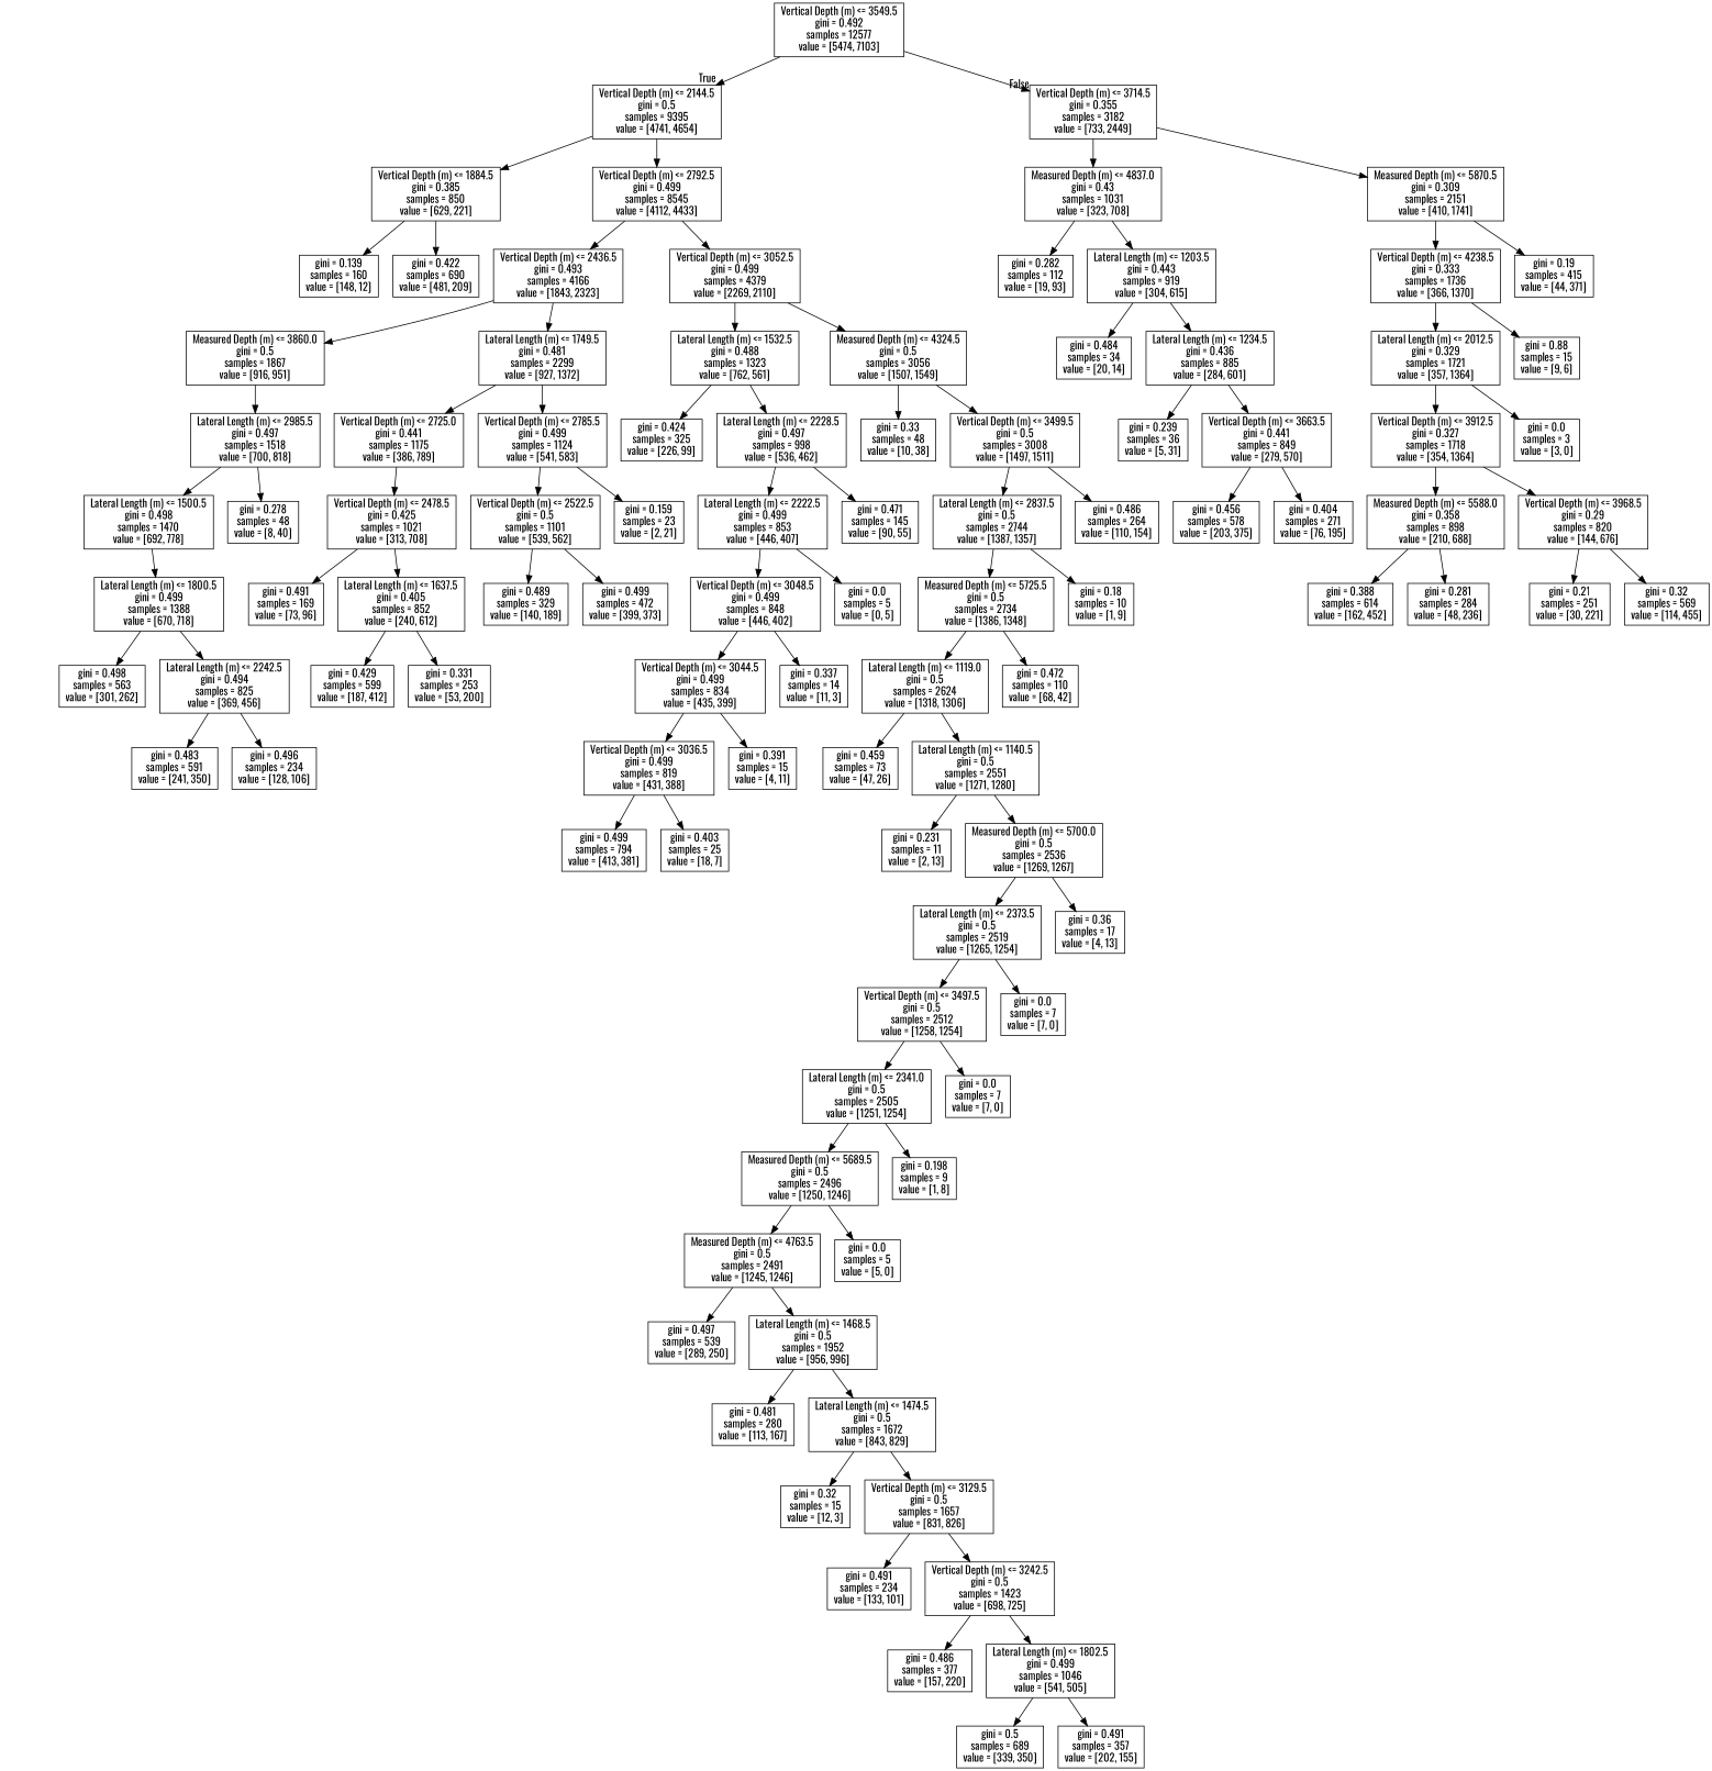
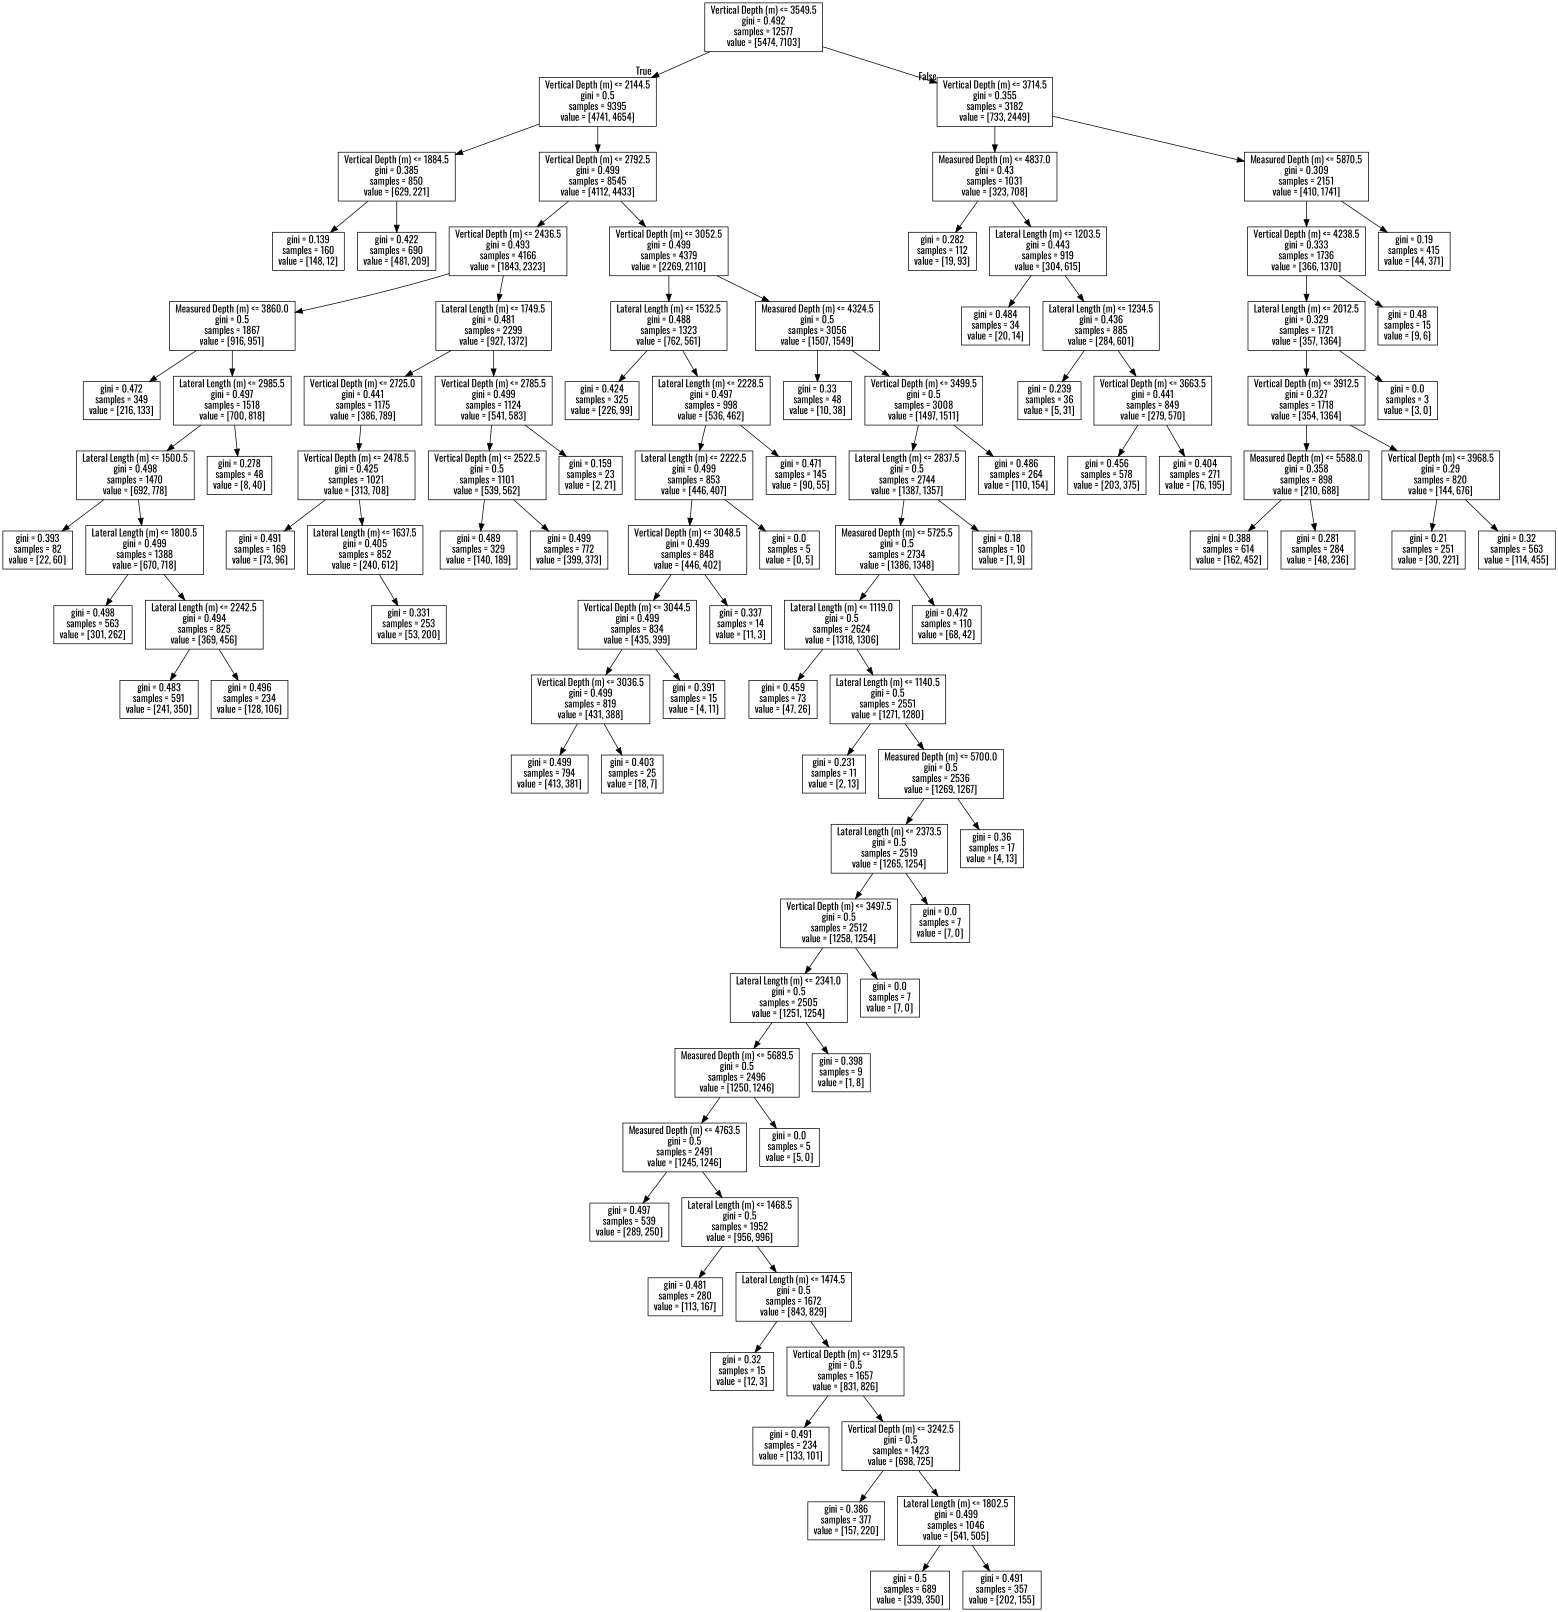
  digraph {
    fontname=Oswald
    node [fontname=Oswald shape=box]
    edge [fontname=Oswald]
    n1 [label="Vertical Depth (m) <= 3549.5\ngini = 0.492\nsamples = 12577\nvalue = [5474, 7103]"]
    n2 [label="Vertical Depth (m) <= 2144.5\ngini = 0.5\nsamples = 9395\nvalue = [4741, 4654]"]
    n3 [label="Vertical Depth (m) <= 3714.5\ngini = 0.355\nsamples = 3182\nvalue = [733, 2449]"]
    n4 [label="Vertical Depth (m) <= 1884.5\ngini = 0.385\nsamples = 850\nvalue = [629, 221]"]
    n5 [label="Vertical Depth (m) <= 2792.5\ngini = 0.499\nsamples = 8545\nvalue = [4112, 4433]"]
    n6 [label="Measured Depth (m) <= 4837.0\ngini = 0.43\nsamples = 1031\nvalue = [323, 708]"]
    n7 [label="Measured Depth (m) <= 5870.5\ngini = 0.309\nsamples = 2151\nvalue = [410, 1741]"]
    n8 [label="gini = 0.139\nsamples = 160\nvalue = [148, 12]"]
    n9 [label="gini = 0.422\nsamples = 690\nvalue = [481, 209]"]
    n10 [label="Vertical Depth (m) <= 2436.5\ngini = 0.493\nsamples = 4166\nvalue = [1843, 2323]"]
    n11 [label="Vertical Depth (m) <= 3052.5\ngini = 0.499\nsamples = 4379\nvalue = [2269, 2110]"]
    n12 [label="Measured Depth (m) <= 3860.0\ngini = 0.5\nsamples = 1867\nvalue = [916, 951]"]
    n13 [label="Lateral Length (m) <= 1749.5\ngini = 0.481\nsamples = 2299\nvalue = [927, 1372]"]
    n14 [label="Lateral Length (m) <= 1532.5\ngini = 0.488\nsamples = 1323\nvalue = [762, 561]"]
    n15 [label="Measured Depth (m) <= 4324.5\ngini = 0.5\nsamples = 3056\nvalue = [1507, 1549]"]
+   n16 [label="gini = 0.472\nsamples = 349\nvalue = [216, 133]"]
    n17 [label="Lateral Length (m) <= 2985.5\ngini = 0.497\nsamples = 1518\nvalue = [700, 818]"]
    n18 [label="Vertical Depth (m) <= 2725.0\ngini = 0.441\nsamples = 1175\nvalue = [386, 789]"]
    n19 [label="Vertical Depth (m) <= 2785.5\ngini = 0.499\nsamples = 1124\nvalue = [541, 583]"]
    n20 [label="Lateral Length (m) <= 1500.5\ngini = 0.498\nsamples = 1470\nvalue = [692, 778]"]
    n21 [label="gini = 0.278\nsamples = 48\nvalue = [8, 40]"]
+   n22 [label="gini = 0.393\nsamples = 82\nvalue = [22, 60]"]
    n23 [label="Lateral Length (m) <= 1800.5\ngini = 0.499\nsamples = 1388\nvalue = [670, 718]"]
    n24 [label="gini = 0.498\nsamples = 563\nvalue = [301, 262]"]
    n25 [label="Lateral Length (m) <= 2242.5\ngini = 0.494\nsamples = 825\nvalue = [369, 456]"]
    n26 [label="gini = 0.483\nsamples = 591\nvalue = [241, 350]"]
    n27 [label="gini = 0.496\nsamples = 234\nvalue = [128, 106]"]
    n28 [label="Vertical Depth (m) <= 2478.5\ngini = 0.425\nsamples = 1021\nvalue = [313, 708]"]
    n29 [label="Vertical Depth (m) <= 2522.5\ngini = 0.5\nsamples = 1101\nvalue = [539, 562]"]
    n30 [label="gini = 0.159\nsamples = 23\nvalue = [2, 21]"]
    n31 [label="gini = 0.491\nsamples = 169\nvalue = [73, 96]"]
    n32 [label="Lateral Length (m) <= 1637.5\ngini = 0.405\nsamples = 852\nvalue = [240, 612]"]
-   n33 [label="gini = 0.429\nsamples = 599\nvalue = [187, 412]"]
    n34 [label="gini = 0.331\nsamples = 253\nvalue = [53, 200]"]
    n35 [label="gini = 0.489\nsamples = 329\nvalue = [140, 189]"]
-   n36 [label="gini = 0.499\nsamples = 472\nvalue = [399, 373]"]
+   n36 [label="gini = 0.499\nsamples = 772\nvalue = [399, 373]"]
    n37 [label="gini = 0.424\nsamples = 325\nvalue = [226, 99]"]
    n38 [label="Lateral Length (m) <= 2228.5\ngini = 0.497\nsamples = 998\nvalue = [536, 462]"]
    n39 [label="gini = 0.33\nsamples = 48\nvalue = [10, 38]"]
    n40 [label="Vertical Depth (m) <= 3499.5\ngini = 0.5\nsamples = 3008\nvalue = [1497, 1511]"]
    n41 [label="Lateral Length (m) <= 2222.5\ngini = 0.499\nsamples = 853\nvalue = [446, 407]"]
    n42 [label="gini = 0.471\nsamples = 145\nvalue = [90, 55]"]
    n43 [label="Vertical Depth (m) <= 3048.5\ngini = 0.499\nsamples = 848\nvalue = [446, 402]"]
    n44 [label="gini = 0.0\nsamples = 5\nvalue = [0, 5]"]
    n45 [label="Vertical Depth (m) <= 3044.5\ngini = 0.499\nsamples = 834\nvalue = [435, 399]"]
    n46 [label="gini = 0.337\nsamples = 14\nvalue = [11, 3]"]
    n47 [label="Vertical Depth (m) <= 3036.5\ngini = 0.499\nsamples = 819\nvalue = [431, 388]"]
    n48 [label="gini = 0.391\nsamples = 15\nvalue = [4, 11]"]
    n49 [label="gini = 0.499\nsamples = 794\nvalue = [413, 381]"]
    n50 [label="gini = 0.403\nsamples = 25\nvalue = [18, 7]"]
    n51 [label="Lateral Length (m) <= 2837.5\ngini = 0.5\nsamples = 2744\nvalue = [1387, 1357]"]
    n52 [label="gini = 0.486\nsamples = 264\nvalue = [110, 154]"]
    n53 [label="Measured Depth (m) <= 5725.5\ngini = 0.5\nsamples = 2734\nvalue = [1386, 1348]"]
    n54 [label="gini = 0.18\nsamples = 10\nvalue = [1, 9]"]
    n55 [label="Lateral Length (m) <= 1119.0\ngini = 0.5\nsamples = 2624\nvalue = [1318, 1306]"]
    n56 [label="gini = 0.472\nsamples = 110\nvalue = [68, 42]"]
    n57 [label="gini = 0.459\nsamples = 73\nvalue = [47, 26]"]
    n58 [label="Lateral Length (m) <= 1140.5\ngini = 0.5\nsamples = 2551\nvalue = [1271, 1280]"]
    n59 [label="gini = 0.231\nsamples = 11\nvalue = [2, 13]"]
    n60 [label="Measured Depth (m) <= 5700.0\ngini = 0.5\nsamples = 2536\nvalue = [1269, 1267]"]
    n61 [label="Lateral Length (m) <= 2373.5\ngini = 0.5\nsamples = 2519\nvalue = [1265, 1254]"]
    n62 [label="gini = 0.36\nsamples = 17\nvalue = [4, 13]"]
    n63 [label="Vertical Depth (m) <= 3497.5\ngini = 0.5\nsamples = 2512\nvalue = [1258, 1254]"]
    n64 [label="gini = 0.0\nsamples = 7\nvalue = [7, 0]"]
    n65 [label="Lateral Length (m) <= 2341.0\ngini = 0.5\nsamples = 2505\nvalue = [1251, 1254]"]
    n66 [label="gini = 0.0\nsamples = 7\nvalue = [7, 0]"]
    n67 [label="Measured Depth (m) <= 5689.5\ngini = 0.5\nsamples = 2496\nvalue = [1250, 1246]"]
-   n68 [label="gini = 0.198\nsamples = 9\nvalue = [1, 8]"]
+   n68 [label="gini = 0.398\nsamples = 9\nvalue = [1, 8]"]
    n69 [label="Measured Depth (m) <= 4763.5\ngini = 0.5\nsamples = 2491\nvalue = [1245, 1246]"]
    n70 [label="gini = 0.0\nsamples = 5\nvalue = [5, 0]"]
    n71 [label="gini = 0.497\nsamples = 539\nvalue = [289, 250]"]
    n72 [label="Lateral Length (m) <= 1468.5\ngini = 0.5\nsamples = 1952\nvalue = [956, 996]"]
    n73 [label="gini = 0.481\nsamples = 280\nvalue = [113, 167]"]
    n74 [label="Lateral Length (m) <= 1474.5\ngini = 0.5\nsamples = 1672\nvalue = [843, 829]"]
    n75 [label="gini = 0.32\nsamples = 15\nvalue = [12, 3]"]
    n76 [label="Vertical Depth (m) <= 3129.5\ngini = 0.5\nsamples = 1657\nvalue = [831, 826]"]
    n77 [label="gini = 0.491\nsamples = 234\nvalue = [133, 101]"]
    n78 [label="Vertical Depth (m) <= 3242.5\ngini = 0.5\nsamples = 1423\nvalue = [698, 725]"]
-   n79 [label="gini = 0.486\nsamples = 377\nvalue = [157, 220]"]
+   n79 [label="gini = 0.386\nsamples = 377\nvalue = [157, 220]"]
    n80 [label="Lateral Length (m) <= 1802.5\ngini = 0.499\nsamples = 1046\nvalue = [541, 505]"]
    n81 [label="gini = 0.5\nsamples = 689\nvalue = [339, 350]"]
    n82 [label="gini = 0.491\nsamples = 357\nvalue = [202, 155]"]
    n83 [label="gini = 0.282\nsamples = 112\nvalue = [19, 93]"]
    n84 [label="Lateral Length (m) <= 1203.5\ngini = 0.443\nsamples = 919\nvalue = [304, 615]"]
    n85 [label="Vertical Depth (m) <= 4238.5\ngini = 0.333\nsamples = 1736\nvalue = [366, 1370]"]
    n86 [label="gini = 0.19\nsamples = 415\nvalue = [44, 371]"]
    n87 [label="gini = 0.484\nsamples = 34\nvalue = [20, 14]"]
    n88 [label="Lateral Length (m) <= 1234.5\ngini = 0.436\nsamples = 885\nvalue = [284, 601]"]
    n89 [label="gini = 0.239\nsamples = 36\nvalue = [5, 31]"]
    n90 [label="Vertical Depth (m) <= 3663.5\ngini = 0.441\nsamples = 849\nvalue = [279, 570]"]
    n91 [label="gini = 0.456\nsamples = 578\nvalue = [203, 375]"]
    n92 [label="gini = 0.404\nsamples = 271\nvalue = [76, 195]"]
    n93 [label="Lateral Length (m) <= 2012.5\ngini = 0.329\nsamples = 1721\nvalue = [357, 1364]"]
-   n94 [label="gini = 0.88\nsamples = 15\nvalue = [9, 6]"]
+   n94 [label="gini = 0.48\nsamples = 15\nvalue = [9, 6]"]
    n95 [label="Vertical Depth (m) <= 3912.5\ngini = 0.327\nsamples = 1718\nvalue = [354, 1364]"]
    n96 [label="gini = 0.0\nsamples = 3\nvalue = [3, 0]"]
    n97 [label="Measured Depth (m) <= 5588.0\ngini = 0.358\nsamples = 898\nvalue = [210, 688]"]
    n98 [label="Vertical Depth (m) <= 3968.5\ngini = 0.29\nsamples = 820\nvalue = [144, 676]"]
    n99 [label="gini = 0.388\nsamples = 614\nvalue = [162, 452]"]
    n100 [label="gini = 0.281\nsamples = 284\nvalue = [48, 236]"]
    n101 [label="gini = 0.21\nsamples = 251\nvalue = [30, 221]"]
-   n102 [label="gini = 0.32\nsamples = 569\nvalue = [114, 455]"]
+   n102 [label="gini = 0.32\nsamples = 563\nvalue = [114, 455]"]
    n1 -> n2 [headlabel=True labelangle=45 labeldistance=2.5]
    n1 -> n3 [headlabel=False labelangle=-45 labeldistance=2.5]
    n2 -> n4
    n2 -> n5
    n3 -> n6
    n3 -> n7
    n4 -> n8
    n4 -> n9
    n5 -> n10
    n5 -> n11
    n6 -> n83
    n6 -> n84
    n7 -> n85
    n7 -> n86
    n10 -> n12
    n10 -> n13
    n11 -> n14
    n11 -> n15
+   n12 -> n16
    n12 -> n17
    n13 -> n18
    n13 -> n19
    n14 -> n37
    n14 -> n38
    n15 -> n39
    n15 -> n40
    n17 -> n20
    n17 -> n21
    n18 -> n28
    n19 -> n29
    n19 -> n30
+   n20 -> n22
    n20 -> n23
    n23 -> n24
    n23 -> n25
    n25 -> n26
    n25 -> n27
    n28 -> n31
    n28 -> n32
    n29 -> n35
    n29 -> n36
-   n32 -> n33
    n32 -> n34
    n38 -> n41
    n38 -> n42
    n40 -> n51
    n40 -> n52
    n41 -> n43
    n41 -> n44
    n43 -> n45
    n43 -> n46
    n45 -> n47
    n45 -> n48
    n47 -> n49
    n47 -> n50
    n51 -> n53
    n51 -> n54
    n53 -> n55
    n53 -> n56
    n55 -> n57
    n55 -> n58
    n58 -> n59
    n58 -> n60
    n60 -> n61
    n60 -> n62
    n61 -> n63
    n61 -> n64
    n63 -> n65
    n63 -> n66
    n65 -> n67
    n65 -> n68
    n67 -> n69
    n67 -> n70
    n69 -> n71
    n69 -> n72
    n72 -> n73
    n72 -> n74
    n74 -> n75
    n74 -> n76
    n76 -> n77
    n76 -> n78
    n78 -> n79
    n78 -> n80
    n80 -> n81
    n80 -> n82
    n84 -> n87
    n84 -> n88
    n85 -> n93
    n85 -> n94
    n88 -> n89
    n88 -> n90
    n90 -> n91
    n90 -> n92
    n93 -> n95
    n93 -> n96
    n95 -> n97
    n95 -> n98
    n97 -> n99
    n97 -> n100
    n98 -> n101
    n98 -> n102
  }
